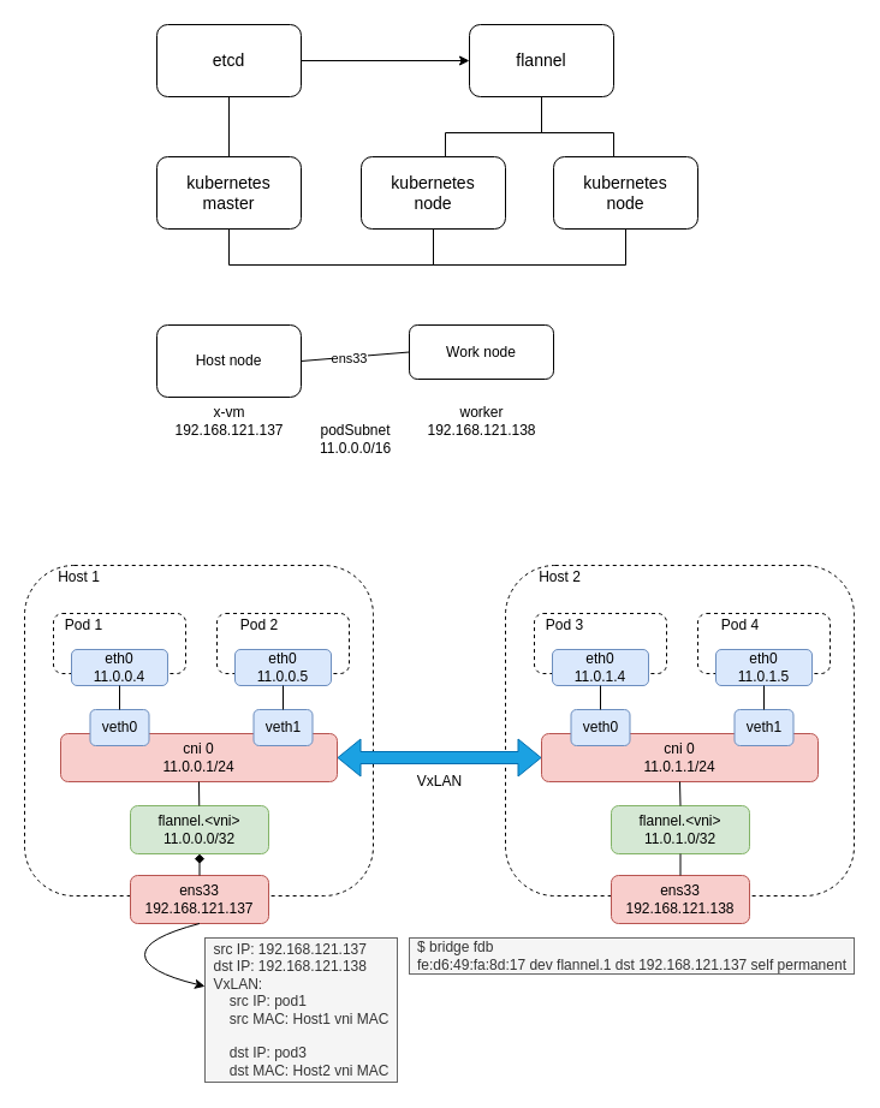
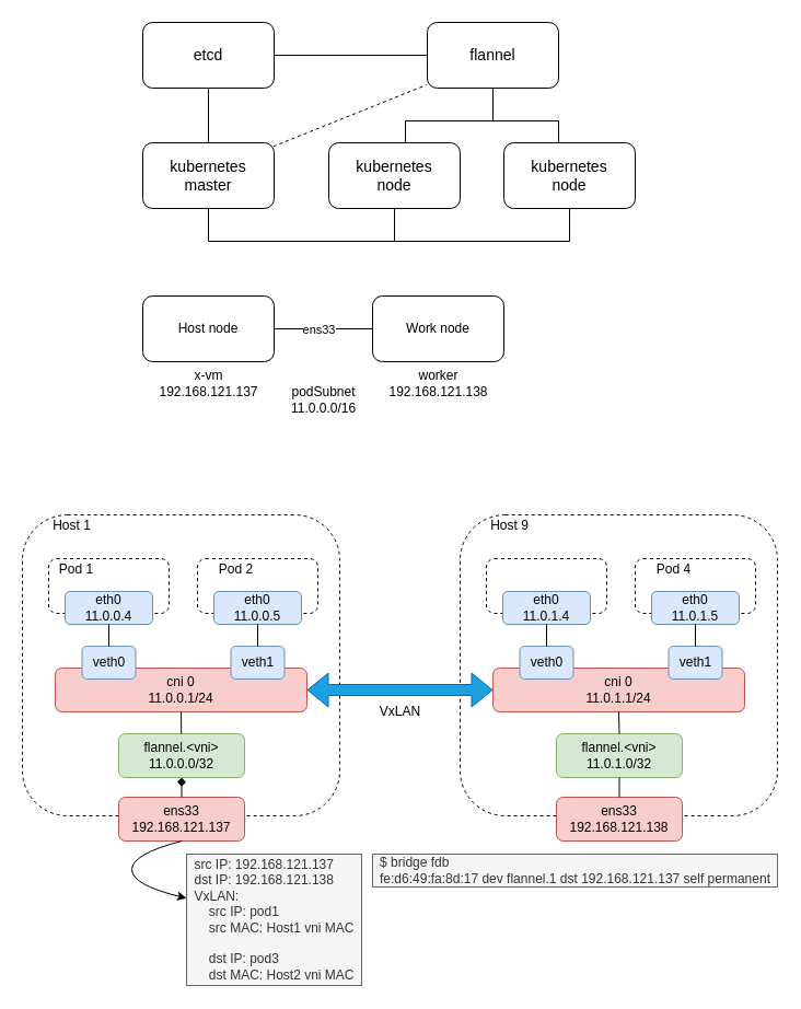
  <mxCell id="0" />
  <mxCell id="1" parent="0" />
  <mxCell id="2" value="Host node" style="rounded=1;whiteSpace=wrap;html=1;" vertex="1" parent="1"><mxGeometry x="130" y="270" width="120" height="60" as="geometry" /></mxCell>
- <mxCell id="3" value="Work node" style="rounded=1;whiteSpace=wrap;html=1;" vertex="1" parent="1"><mxGeometry x="340" y="270" width="120" height="45" as="geometry" /></mxCell>
+ <mxCell id="3" value="Work node" style="rounded=1;whiteSpace=wrap;html=1;" vertex="1" parent="1"><mxGeometry x="340" y="270" width="120" height="60" as="geometry" /></mxCell>
  <mxCell id="4" value="x-vm&lt;br&gt;192.168.121.137" style="text;html=1;align=center;verticalAlign=middle;resizable=0;points=[];autosize=1;" vertex="1" parent="1"><mxGeometry x="135" y="335" width="110" height="30" as="geometry" /></mxCell>
  <mxCell id="5" value="worker&lt;br&gt;192.168.121.138" style="text;html=1;align=center;verticalAlign=middle;resizable=0;points=[];autosize=1;" vertex="1" parent="1"><mxGeometry x="345" y="335" width="110" height="30" as="geometry" /></mxCell>
  <mxCell id="6" value="" style="endArrow=none;html=1;entryX=0;entryY=0.5;entryDx=0;entryDy=0;exitX=1;exitY=0.5;exitDx=0;exitDy=0;" edge="1" parent="1" source="2" target="3"><mxGeometry width="50" height="50" relative="1" as="geometry"><mxPoint x="250" y="300" as="sourcePoint" /><mxPoint x="270" y="300" as="targetPoint" /></mxGeometry></mxCell>
  <mxCell id="7" value="ens33" style="edgeLabel;html=1;align=center;verticalAlign=middle;resizable=0;points=[];" vertex="1" connectable="0" parent="6"><mxGeometry x="-0.311" relative="1" as="geometry"><mxPoint x="9" as="offset" /></mxGeometry></mxCell>
  <mxCell id="8" value="podSubnet&lt;br&gt;11.0.0.0/16" style="text;html=1;align=center;verticalAlign=middle;resizable=0;points=[];autosize=1;" vertex="1" parent="1"><mxGeometry x="260" y="350" width="70" height="30" as="geometry" /></mxCell>
  <mxCell id="9" value="" style="rounded=1;whiteSpace=wrap;html=1;dashed=1;" vertex="1" parent="1"><mxGeometry x="20" y="470" width="290" height="275" as="geometry" /></mxCell>
  <mxCell id="10" value="" style="rounded=1;whiteSpace=wrap;html=1;dashed=1;" vertex="1" parent="1"><mxGeometry x="44" y="510" width="110" height="50" as="geometry" /></mxCell>
  <mxCell id="11" value="eth0&lt;br&gt;11.0.0.4" style="rounded=1;whiteSpace=wrap;html=1;fillColor=#dae8fc;strokeColor=#6c8ebf;" vertex="1" parent="1"><mxGeometry x="59" y="540" width="80" height="30" as="geometry" /></mxCell>
  <mxCell id="12" value="cni 0&lt;br&gt;11.0.0.1/24" style="rounded=1;whiteSpace=wrap;html=1;fillColor=#f8cecc;strokeColor=#b85450;" vertex="1" parent="1"><mxGeometry x="50" y="610" width="230" height="40" as="geometry" /></mxCell>
  <mxCell id="13" value="flannel.&amp;lt;vni&amp;gt;&lt;br&gt;11.0.0.0/32" style="rounded=1;whiteSpace=wrap;html=1;fillColor=#d5e8d4;strokeColor=#82b366;" vertex="1" parent="1"><mxGeometry x="108" y="670" width="115" height="40" as="geometry" /></mxCell>
  <mxCell id="14" value="ens33&lt;br&gt;192.168.121.137" style="rounded=1;whiteSpace=wrap;html=1;fillColor=#f8cecc;strokeColor=#b85450;" vertex="1" parent="1"><mxGeometry x="108" y="728" width="115" height="40" as="geometry" /></mxCell>
  <mxCell id="15" value="" style="rounded=1;whiteSpace=wrap;html=1;dashed=1;" vertex="1" parent="1"><mxGeometry x="180" y="510" width="110" height="50" as="geometry" /></mxCell>
  <mxCell id="16" value="eth0&lt;br&gt;11.0.0.5" style="rounded=1;whiteSpace=wrap;html=1;fillColor=#dae8fc;strokeColor=#6c8ebf;" vertex="1" parent="1"><mxGeometry x="195" y="540" width="80" height="30" as="geometry" /></mxCell>
  <mxCell id="17" value="veth0" style="rounded=1;whiteSpace=wrap;html=1;fillColor=#dae8fc;strokeColor=#6c8ebf;" vertex="1" parent="1"><mxGeometry x="74.5" y="590" width="49" height="30" as="geometry" /></mxCell>
  <mxCell id="18" value="veth1" style="rounded=1;whiteSpace=wrap;html=1;fillColor=#dae8fc;strokeColor=#6c8ebf;" vertex="1" parent="1"><mxGeometry x="210.5" y="590" width="49" height="30" as="geometry" /></mxCell>
  <mxCell id="19" value="Host 1" style="text;html=1;align=center;verticalAlign=middle;resizable=0;points=[];autosize=1;" vertex="1" parent="1"><mxGeometry x="40" y="470" width="50" height="20" as="geometry" /></mxCell>
  <mxCell id="20" value="Pod 1" style="text;html=1;align=center;verticalAlign=middle;resizable=0;points=[];autosize=1;" vertex="1" parent="1"><mxGeometry x="44" y="510" width="50" height="20" as="geometry" /></mxCell>
  <mxCell id="21" value="Pod 2" style="text;html=1;align=center;verticalAlign=middle;resizable=0;points=[];autosize=1;" vertex="1" parent="1"><mxGeometry x="190" y="510" width="50" height="20" as="geometry" /></mxCell>
  <mxCell id="22" value="" style="rounded=1;whiteSpace=wrap;html=1;dashed=1;" vertex="1" parent="1"><mxGeometry x="420" y="470" width="290" height="275" as="geometry" /></mxCell>
  <mxCell id="23" value="" style="rounded=1;whiteSpace=wrap;html=1;dashed=1;" vertex="1" parent="1"><mxGeometry x="444" y="510" width="110" height="50" as="geometry" /></mxCell>
  <mxCell id="24" value="eth0&lt;br&gt;11.0.1.4" style="rounded=1;whiteSpace=wrap;html=1;fillColor=#dae8fc;strokeColor=#6c8ebf;" vertex="1" parent="1"><mxGeometry x="459" y="540" width="80" height="30" as="geometry" /></mxCell>
  <mxCell id="25" value="cni 0&lt;br&gt;11.0.1.1/24" style="rounded=1;whiteSpace=wrap;html=1;fillColor=#f8cecc;strokeColor=#b85450;" vertex="1" parent="1"><mxGeometry x="450" y="610" width="230" height="40" as="geometry" /></mxCell>
  <mxCell id="26" value="flannel.&amp;lt;vni&amp;gt;&lt;br&gt;11.0.1.0/32" style="rounded=1;whiteSpace=wrap;html=1;fillColor=#d5e8d4;strokeColor=#82b366;" vertex="1" parent="1"><mxGeometry x="508" y="670" width="115" height="40" as="geometry" /></mxCell>
  <mxCell id="27" value="ens33&lt;br&gt;192.168.121.138" style="rounded=1;whiteSpace=wrap;html=1;fillColor=#f8cecc;strokeColor=#b85450;" vertex="1" parent="1"><mxGeometry x="508" y="728" width="115" height="40" as="geometry" /></mxCell>
  <mxCell id="28" value="" style="rounded=1;whiteSpace=wrap;html=1;dashed=1;" vertex="1" parent="1"><mxGeometry x="580" y="510" width="110" height="50" as="geometry" /></mxCell>
  <mxCell id="29" value="eth0&lt;br&gt;11.0.1.5" style="rounded=1;whiteSpace=wrap;html=1;fillColor=#dae8fc;strokeColor=#6c8ebf;" vertex="1" parent="1"><mxGeometry x="595" y="540" width="80" height="30" as="geometry" /></mxCell>
  <mxCell id="30" value="veth0" style="rounded=1;whiteSpace=wrap;html=1;fillColor=#dae8fc;strokeColor=#6c8ebf;" vertex="1" parent="1"><mxGeometry x="474.5" y="590" width="49" height="30" as="geometry" /></mxCell>
  <mxCell id="31" value="veth1" style="rounded=1;whiteSpace=wrap;html=1;fillColor=#dae8fc;strokeColor=#6c8ebf;" vertex="1" parent="1"><mxGeometry x="610.5" y="590" width="49" height="30" as="geometry" /></mxCell>
- <mxCell id="32" value="Host 2" style="text;html=1;align=center;verticalAlign=middle;resizable=0;points=[];autosize=1;" vertex="1" parent="1"><mxGeometry x="440" y="470" width="50" height="20" as="geometry" /></mxCell>
- <mxCell id="33" value="Pod 3" style="text;html=1;align=center;verticalAlign=middle;resizable=0;points=[];autosize=1;" vertex="1" parent="1"><mxGeometry x="444" y="510" width="50" height="20" as="geometry" /></mxCell>
+ <mxCell id="32" value="Host 9" style="text;html=1;align=center;verticalAlign=middle;resizable=0;points=[];autosize=1;" vertex="1" parent="1"><mxGeometry x="440" y="470" width="50" height="20" as="geometry" /></mxCell>
  <mxCell id="34" value="Pod 4" style="text;html=1;align=center;verticalAlign=middle;resizable=0;points=[];autosize=1;" vertex="1" parent="1"><mxGeometry x="590" y="510" width="50" height="20" as="geometry" /></mxCell>
  <mxCell id="35" value="" style="shape=flexArrow;endArrow=classic;startArrow=classic;html=1;entryX=0;entryY=0.5;entryDx=0;entryDy=0;exitX=1;exitY=0.5;exitDx=0;exitDy=0;fillColor=#1ba1e2;strokeColor=#006EAF;" edge="1" parent="1" source="12" target="25"><mxGeometry width="50" height="50" relative="1" as="geometry"><mxPoint x="380" y="640" as="sourcePoint" /><mxPoint x="430" y="590" as="targetPoint" /></mxGeometry></mxCell>
  <mxCell id="36" value="VxLAN" style="text;html=1;align=center;verticalAlign=middle;resizable=0;points=[];autosize=1;" vertex="1" parent="1"><mxGeometry x="340" y="640" width="50" height="20" as="geometry" /></mxCell>
  <mxCell id="37" value="etcd" style="rounded=1;whiteSpace=wrap;html=1;fontSize=14;" vertex="1" parent="1"><mxGeometry x="130" y="20" width="120" height="60" as="geometry" /></mxCell>
  <mxCell id="38" value="flannel" style="rounded=1;whiteSpace=wrap;html=1;fontSize=14;" vertex="1" parent="1"><mxGeometry x="390" y="20" width="120" height="60" as="geometry" /></mxCell>
  <mxCell id="39" value="kubernetes&lt;br style=&quot;font-size: 14px;&quot;&gt;master" style="rounded=1;whiteSpace=wrap;html=1;fontSize=14;" vertex="1" parent="1"><mxGeometry x="130" y="130" width="120" height="60" as="geometry" /></mxCell>
  <mxCell id="40" value="&lt;span style=&quot;font-size: 14px;&quot;&gt;kubernetes&lt;/span&gt;&lt;br style=&quot;font-size: 14px;&quot;&gt;node" style="rounded=1;whiteSpace=wrap;html=1;fontSize=14;" vertex="1" parent="1"><mxGeometry x="300" y="130" width="120" height="60" as="geometry" /></mxCell>
  <mxCell id="41" value="&lt;span style=&quot;font-size: 14px;&quot;&gt;kubernetes&lt;/span&gt;&lt;br style=&quot;font-size: 14px;&quot;&gt;&lt;span style=&quot;font-size: 14px;&quot;&gt;node&lt;/span&gt;" style="rounded=1;whiteSpace=wrap;html=1;fontSize=14;" vertex="1" parent="1"><mxGeometry x="460" y="130" width="120" height="60" as="geometry" /></mxCell>
  <mxCell id="42" value="&lt;div style=&quot;text-align: left&quot;&gt;&lt;span&gt;src IP: 192.168.121.137&lt;/span&gt;&lt;/div&gt;&lt;div style=&quot;text-align: left&quot;&gt;&lt;span&gt;dst IP: 192.168.121.138&lt;/span&gt;&lt;/div&gt;&lt;div style=&quot;text-align: left&quot;&gt;&lt;span&gt;VxLAN:&lt;/span&gt;&lt;/div&gt;&lt;div style=&quot;text-align: left&quot;&gt;&amp;nbsp; &amp;nbsp; src IP: pod1&lt;/div&gt;&lt;div style=&quot;text-align: left&quot;&gt;&amp;nbsp; &amp;nbsp; src MAC: Host1 vni MAC&lt;/div&gt;&lt;div style=&quot;text-align: left&quot;&gt;&amp;nbsp; &amp;nbsp;&amp;nbsp;&lt;/div&gt;&lt;div style=&quot;text-align: left&quot;&gt;&amp;nbsp; &amp;nbsp; dst IP: pod3&lt;/div&gt;&lt;div style=&quot;text-align: left&quot;&gt;&amp;nbsp; &amp;nbsp; dst MAC: Host2 vni MAC&lt;/div&gt;" style="text;html=1;align=center;verticalAlign=middle;resizable=0;points=[];autosize=1;fillColor=#f5f5f5;strokeColor=#666666;fontColor=#333333;" vertex="1" parent="1"><mxGeometry x="170" y="780" width="160" height="120" as="geometry" /></mxCell>
  <mxCell id="43" value="" style="curved=1;endArrow=classic;html=1;exitX=0.5;exitY=1;exitDx=0;exitDy=0;" edge="1" parent="1" source="14" target="42"><mxGeometry width="50" height="50" relative="1" as="geometry"><mxPoint x="380" y="740" as="sourcePoint" /><mxPoint x="240" y="877" as="targetPoint" /><Array as="points"><mxPoint x="120" y="780" /><mxPoint x="120" y="808" /></Array></mxGeometry></mxCell>
  <mxCell id="44" value="" style="endArrow=none;html=1;exitX=0.5;exitY=0;exitDx=0;exitDy=0;entryX=0.5;entryY=1;entryDx=0;entryDy=0;" edge="1" parent="1" source="17" target="11"><mxGeometry width="50" height="50" relative="1" as="geometry"><mxPoint x="55" y="620" as="sourcePoint" /><mxPoint x="105" y="570" as="targetPoint" /></mxGeometry></mxCell>
  <mxCell id="45" value="" style="endArrow=none;html=1;exitX=0.5;exitY=0;exitDx=0;exitDy=0;entryX=0.5;entryY=1;entryDx=0;entryDy=0;" edge="1" parent="1" source="18" target="16"><mxGeometry width="50" height="50" relative="1" as="geometry"><mxPoint x="99" y="590" as="sourcePoint" /><mxPoint x="99" y="570" as="targetPoint" /><Array as="points" /></mxGeometry></mxCell>
  <mxCell id="46" value="" style="endArrow=none;html=1;entryX=0.5;entryY=1;entryDx=0;entryDy=0;" edge="1" parent="1" source="13" target="12"><mxGeometry width="50" height="50" relative="1" as="geometry"><mxPoint x="245" y="600" as="sourcePoint" /><mxPoint x="245" y="580" as="targetPoint" /><Array as="points" /></mxGeometry></mxCell>
  <mxCell id="47" value="" style="endArrow=diamond;html=1;entryX=0.5;entryY=1;entryDx=0;entryDy=0;" edge="1" parent="1" source="14" target="13"><mxGeometry width="50" height="50" relative="1" as="geometry"><mxPoint x="245" y="600" as="sourcePoint" /><mxPoint x="245" y="580" as="targetPoint" /><Array as="points" /></mxGeometry></mxCell>
  <mxCell id="48" value="" style="endArrow=none;html=1;entryX=0.5;entryY=1;entryDx=0;entryDy=0;" edge="1" parent="1" source="30" target="24"><mxGeometry width="50" height="50" relative="1" as="geometry"><mxPoint x="430" y="650" as="sourcePoint" /><mxPoint x="480" y="600" as="targetPoint" /></mxGeometry></mxCell>
  <mxCell id="49" value="" style="endArrow=none;html=1;exitX=0.5;exitY=0;exitDx=0;exitDy=0;" edge="1" parent="1" source="31" target="29"><mxGeometry width="50" height="50" relative="1" as="geometry"><mxPoint x="430" y="650" as="sourcePoint" /><mxPoint x="480" y="600" as="targetPoint" /></mxGeometry></mxCell>
  <mxCell id="50" value="" style="endArrow=none;html=1;entryX=0.5;entryY=1;entryDx=0;entryDy=0;exitX=0.5;exitY=0;exitDx=0;exitDy=0;" edge="1" parent="1" source="26" target="25"><mxGeometry width="50" height="50" relative="1" as="geometry"><mxPoint x="430" y="650" as="sourcePoint" /><mxPoint x="480" y="600" as="targetPoint" /></mxGeometry></mxCell>
  <mxCell id="51" value="" style="endArrow=none;html=1;entryX=0.5;entryY=1;entryDx=0;entryDy=0;exitX=0.5;exitY=0;exitDx=0;exitDy=0;" edge="1" parent="1" source="27" target="26"><mxGeometry width="50" height="50" relative="1" as="geometry"><mxPoint x="430" y="650" as="sourcePoint" /><mxPoint x="480" y="600" as="targetPoint" /></mxGeometry></mxCell>
  <mxCell id="52" value="&lt;div style=&quot;text-align: left&quot;&gt;&lt;span&gt;$ bridge fdb&lt;/span&gt;&lt;/div&gt;fe:d6:49:fa:8d:17 dev flannel.1 dst 192.168.121.137 self permanent" style="text;html=1;align=center;verticalAlign=middle;resizable=0;points=[];autosize=1;fillColor=#f5f5f5;strokeColor=#666666;fontColor=#333333;" vertex="1" parent="1"><mxGeometry x="340" y="780" width="370" height="30" as="geometry" /></mxCell>
- <mxCell id="53" value="" style="endArrow=classic;html=1;fontSize=14;entryX=0;entryY=0.5;entryDx=0;entryDy=0;exitX=1;exitY=0.5;exitDx=0;exitDy=0;" edge="1" parent="1" source="37" target="38"><mxGeometry width="50" height="50" relative="1" as="geometry"><mxPoint x="390" y="170" as="sourcePoint" /><mxPoint x="440" y="120" as="targetPoint" /></mxGeometry></mxCell>
+ <mxCell id="53" value="" style="endArrow=none;html=1;fontSize=14;entryX=0;entryY=0.5;entryDx=0;entryDy=0;exitX=1;exitY=0.5;exitDx=0;exitDy=0;" edge="1" parent="1" source="37" target="38"><mxGeometry width="50" height="50" relative="1" as="geometry"><mxPoint x="390" y="170" as="sourcePoint" /><mxPoint x="440" y="120" as="targetPoint" /></mxGeometry></mxCell>
  <mxCell id="54" value="" style="endArrow=none;html=1;fontSize=14;entryX=0.5;entryY=1;entryDx=0;entryDy=0;exitX=0.5;exitY=0;exitDx=0;exitDy=0;" edge="1" parent="1" source="39" target="37"><mxGeometry width="50" height="50" relative="1" as="geometry"><mxPoint x="390" y="170" as="sourcePoint" /><mxPoint x="440" y="120" as="targetPoint" /></mxGeometry></mxCell>
  <mxCell id="55" value="" style="endArrow=none;html=1;fontSize=14;" edge="1" parent="1"><mxGeometry width="50" height="50" relative="1" as="geometry"><mxPoint x="520" y="220" as="sourcePoint" /><mxPoint x="190" y="220" as="targetPoint" /></mxGeometry></mxCell>
  <mxCell id="56" value="" style="endArrow=none;html=1;fontSize=14;entryX=0.5;entryY=1;entryDx=0;entryDy=0;" edge="1" parent="1" target="39"><mxGeometry width="50" height="50" relative="1" as="geometry"><mxPoint x="190" y="220" as="sourcePoint" /><mxPoint x="440" y="120" as="targetPoint" /></mxGeometry></mxCell>
  <mxCell id="57" value="" style="endArrow=none;html=1;fontSize=14;entryX=0.5;entryY=1;entryDx=0;entryDy=0;" edge="1" parent="1" target="41"><mxGeometry width="50" height="50" relative="1" as="geometry"><mxPoint x="520" y="220" as="sourcePoint" /><mxPoint x="440" y="120" as="targetPoint" /></mxGeometry></mxCell>
  <mxCell id="58" value="" style="endArrow=none;html=1;fontSize=14;entryX=0.5;entryY=1;entryDx=0;entryDy=0;" edge="1" parent="1" target="40"><mxGeometry width="50" height="50" relative="1" as="geometry"><mxPoint x="360" y="220" as="sourcePoint" /><mxPoint x="440" y="120" as="targetPoint" /></mxGeometry></mxCell>
  <mxCell id="59" value="" style="endArrow=none;html=1;fontSize=14;" edge="1" parent="1" target="38"><mxGeometry width="50" height="50" relative="1" as="geometry"><mxPoint x="450" y="110" as="sourcePoint" /><mxPoint x="440" y="120" as="targetPoint" /></mxGeometry></mxCell>
  <mxCell id="60" value="" style="endArrow=none;html=1;fontSize=14;" edge="1" parent="1"><mxGeometry width="50" height="50" relative="1" as="geometry"><mxPoint x="370" y="110" as="sourcePoint" /><mxPoint x="510" y="110" as="targetPoint" /></mxGeometry></mxCell>
  <mxCell id="61" value="" style="endArrow=none;html=1;fontSize=14;exitX=0.417;exitY=0;exitDx=0;exitDy=0;exitPerimeter=0;" edge="1" parent="1" source="41"><mxGeometry width="50" height="50" relative="1" as="geometry"><mxPoint x="430" as="sourcePoint" y="160" /><mxPoint x="510" y="110" as="targetPoint" /></mxGeometry></mxCell>
  <mxCell id="62" value="" style="endArrow=none;html=1;fontSize=14;exitX=0.583;exitY=0;exitDx=0;exitDy=0;exitPerimeter=0;" edge="1" parent="1" source="40"><mxGeometry width="50" height="50" relative="1" as="geometry"><mxPoint x="430" as="sourcePoint" y="160" /><mxPoint x="370" y="110" as="targetPoint" /></mxGeometry></mxCell>
+ <mxCell id="63" value="" style="endArrow=none;dashed=1;html=1;fontSize=14;entryX=-0.006;entryY=0.952;entryDx=0;entryDy=0;entryPerimeter=0;exitX=0.994;exitY=0.055;exitDx=0;exitDy=0;exitPerimeter=0;" edge="1" parent="1" source="39" target="38"><mxGeometry width="50" height="50" relative="1" as="geometry"><mxPoint x="430" as="sourcePoint" y="160" /><mxPoint x="480" y="110" as="targetPoint" /></mxGeometry></mxCell>
